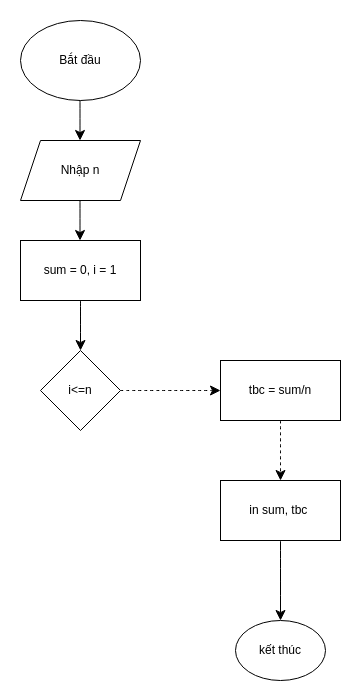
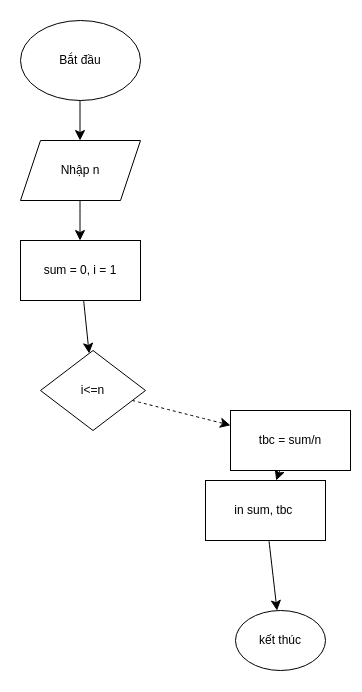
  <mxCell id="0" />
  <mxCell id="1" parent="0" />
  <mxCell id="2" value="Bắt đầu" style="ellipse;whiteSpace=wrap;html=1;" vertex="1" parent="1"><mxGeometry x="20" y="20" width="120" height="80" as="geometry" /></mxCell>
  <mxCell id="3" value="" style="endArrow=classic;html=1;rounded=0;fontSize=12;startSize=8;endSize=8;curved=1;" edge="1" parent="1"><mxGeometry width="50" height="50" relative="1" as="geometry"><mxPoint x="79.5" y="100" as="sourcePoint" /><mxPoint x="79.5" y="140" as="targetPoint" /></mxGeometry></mxCell>
  <mxCell id="4" value="Nhập n" style="shape=parallelogram;perimeter=parallelogramPerimeter;whiteSpace=wrap;html=1;fixedSize=1;" vertex="1" parent="1"><mxGeometry x="20" y="140" width="120" height="60" as="geometry" /></mxCell>
  <mxCell id="5" value="" style="endArrow=classic;html=1;rounded=0;fontSize=12;startSize=8;endSize=8;curved=1;" edge="1" parent="1"><mxGeometry width="50" height="50" relative="1" as="geometry"><mxPoint x="79.5" y="200" as="sourcePoint" /><mxPoint x="79.5" y="240" as="targetPoint" /></mxGeometry></mxCell>
  <mxCell id="6" value="" style="edgeStyle=none;curved=1;rounded=0;orthogonalLoop=1;jettySize=auto;html=1;fontSize=12;startSize=8;endSize=8;" edge="1" parent="1" source="7" target="9"><mxGeometry relative="1" as="geometry" /></mxCell>
  <mxCell id="7" value="sum = 0, i = 1" style="rounded=0;whiteSpace=wrap;html=1;" vertex="1" parent="1"><mxGeometry x="20" y="240" width="120" height="60" as="geometry" /></mxCell>
  <mxCell id="8" value="" style="edgeStyle=none;curved=1;rounded=0;orthogonalLoop=1;jettySize=auto;html=1;fontSize=12;startSize=8;endSize=8;dashed=1;" edge="1" parent="1" source="9" target="11"><mxGeometry relative="1" as="geometry" /></mxCell>
- <mxCell id="9" value="i&amp;lt;=n" style="rhombus;whiteSpace=wrap;html=1;rounded=0;" vertex="1" parent="1"><mxGeometry x="40" y="350" width="80" height="80" as="geometry" /></mxCell>
+ <mxCell id="9" value="i&amp;lt;=n" style="rhombus;whiteSpace=wrap;html=1;rounded=0;" vertex="1" parent="1"><mxGeometry x="40" y="350" width="105" height="80" as="geometry" /></mxCell>
  <mxCell id="10" value="" style="edgeStyle=none;curved=1;rounded=0;orthogonalLoop=1;jettySize=auto;html=1;fontSize=12;startSize=8;endSize=8;dashed=1;" edge="1" parent="1" source="11" target="13"><mxGeometry relative="1" as="geometry" /></mxCell>
- <mxCell id="11" value="tbc = sum/n" style="whiteSpace=wrap;html=1;rounded=0;" vertex="1" parent="1"><mxGeometry x="220" y="360" width="120" height="60" as="geometry" /></mxCell>
+ <mxCell id="11" value="tbc = sum/n" style="whiteSpace=wrap;html=1;rounded=0;" vertex="1" parent="1"><mxGeometry x="230" y="410" width="120" height="60" as="geometry" /></mxCell>
  <mxCell id="12" value="" style="edgeStyle=none;curved=1;rounded=0;orthogonalLoop=1;jettySize=auto;html=1;fontSize=12;startSize=8;endSize=8;" edge="1" parent="1" source="13" target="14"><mxGeometry relative="1" as="geometry" /></mxCell>
- <mxCell id="13" value="in sum, tbc&amp;nbsp;" style="whiteSpace=wrap;html=1;rounded=0;" vertex="1" parent="1"><mxGeometry x="220" y="480" width="120" height="60" as="geometry" /></mxCell>
- <mxCell id="14" value="kết thúc" style="ellipse;whiteSpace=wrap;html=1;rounded=0;" vertex="1" parent="1"><mxGeometry x="235" y="620" width="90" height="60" as="geometry" /></mxCell>
+ <mxCell id="13" value="in sum, tbc&amp;nbsp;" style="whiteSpace=wrap;html=1;rounded=0;" vertex="1" parent="1"><mxGeometry x="205" y="480" width="120" height="60" as="geometry" /></mxCell>
+ <mxCell id="14" value="kết thúc" style="ellipse;whiteSpace=wrap;html=1;rounded=0;" vertex="1" parent="1"><mxGeometry x="235" y="610" width="90" height="60" as="geometry" /></mxCell>
